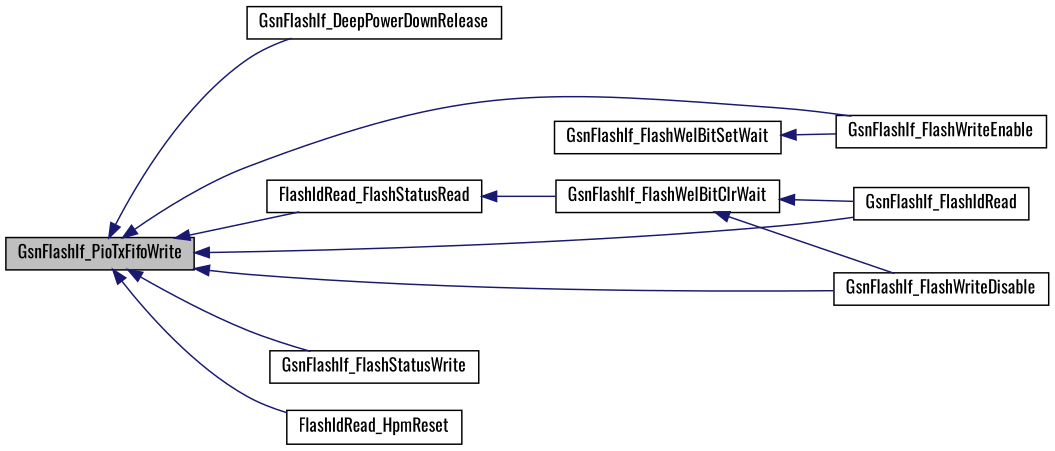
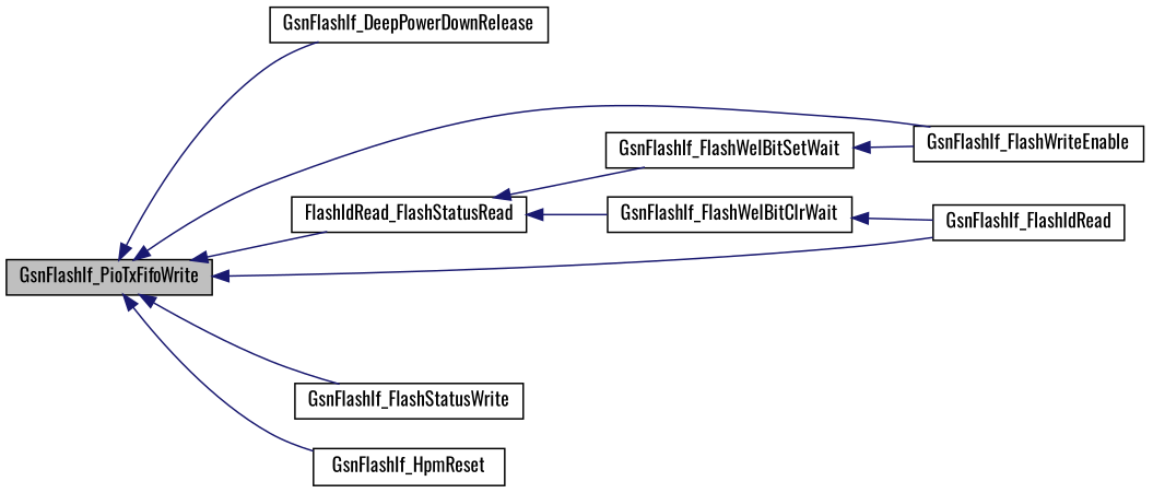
  digraph {
    fontname=Oswald
    rankdir=LR
    node [color=black fillcolor=white fontname=Oswald fontsize=12 shape=record style=filled]
    edge [color=midnightblue dir=back fontname=Oswald fontsize=12 labelfontname=FreeSans labelfontsize=12 style=solid]
    n1 [fillcolor=grey75 fontcolor=black height=0.2 label=GsnFlashIf_PioTxFifoWrite width=0.4]
    n2 [height=0.2 label=GsnFlashIf_DeepPowerDownRelease width=0.4]
    n3 [height=0.2 label=GsnFlashIf_FlashIdRead width=0.4]
    n4 [height=0.2 label=FlashIdRead_FlashStatusRead width=0.4]
    n5 [height=0.2 label=GsnFlashIf_FlashStatusWrite width=0.4]
-   n6 [height=0.2 label=GsnFlashIf_FlashWriteDisable width=0.4]
    n7 [height=0.2 label=GsnFlashIf_FlashWriteEnable width=0.4]
-   n8 [height=0.2 label=FlashIdRead_HpmReset width=0.4]
+   n8 [height=0.2 label=GsnFlashIf_HpmReset width=0.4]
    n9 [height=0.2 label=GsnFlashIf_FlashWelBitClrWait width=0.4]
    n10 [height=0.2 label=GsnFlashIf_FlashWelBitSetWait width=0.4]
    n1 -> n2
    n1 -> n3
    n1 -> n4
    n1 -> n5
-   n1 -> n6
    n1 -> n7
    n1 -> n8
    n4 -> n9
+   n4 -> n10
    n9 -> n3
-   n9 -> n6
    n10 -> n7
  }
